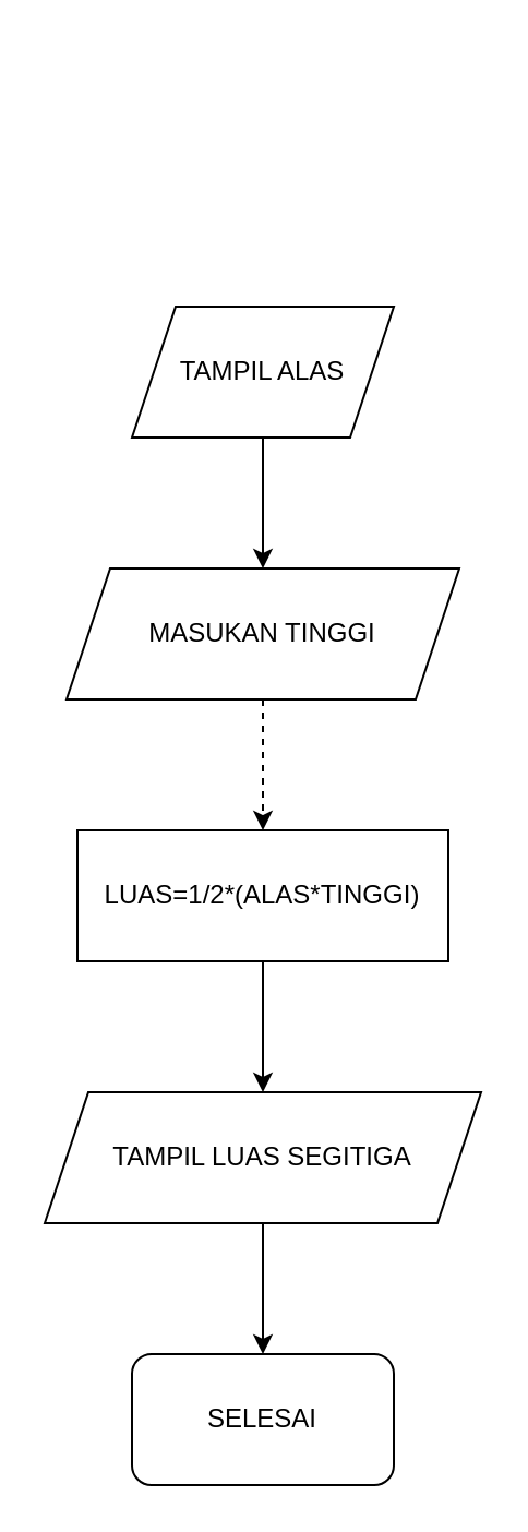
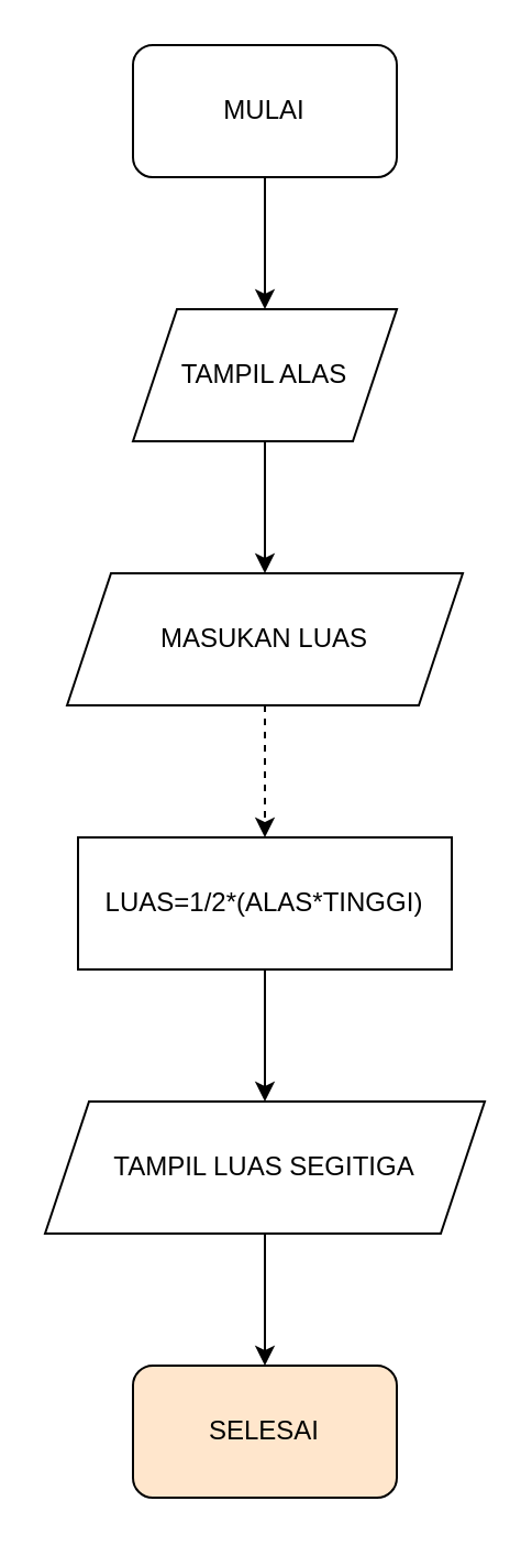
  <mxCell id="0" />
  <mxCell id="1" parent="0" />
+ <mxCell id="2" value="" style="edgeStyle=orthogonalEdgeStyle;rounded=0;orthogonalLoop=1;jettySize=auto;html=1;" edge="1" parent="1" source="3" target="5"><mxGeometry relative="1" as="geometry" /></mxCell>
+ <mxCell id="3" value="MULAI" style="rounded=1;whiteSpace=wrap;html=1;" vertex="1" parent="1"><mxGeometry x="60" y="20" width="120" height="60" as="geometry" /></mxCell>
  <mxCell id="4" value="" style="edgeStyle=orthogonalEdgeStyle;rounded=0;orthogonalLoop=1;jettySize=auto;html=1;" edge="1" parent="1" source="5" target="7"><mxGeometry relative="1" as="geometry" /></mxCell>
  <mxCell id="5" value="TAMPIL ALAS" style="shape=parallelogram;perimeter=parallelogramPerimeter;whiteSpace=wrap;html=1;fixedSize=1;" vertex="1" parent="1"><mxGeometry x="60" y="140" width="120" height="60" as="geometry" /></mxCell>
  <mxCell id="6" value="" style="edgeStyle=orthogonalEdgeStyle;rounded=0;orthogonalLoop=1;jettySize=auto;html=1;dashed=1;" edge="1" parent="1" source="7" target="9"><mxGeometry relative="1" as="geometry" /></mxCell>
- <mxCell id="7" value="MASUKAN TINGGI" style="shape=parallelogram;perimeter=parallelogramPerimeter;whiteSpace=wrap;html=1;fixedSize=1;" vertex="1" parent="1"><mxGeometry x="30" y="260" width="180" height="60" as="geometry" /></mxCell>
+ <mxCell id="7" value="MASUKAN LUAS" style="shape=parallelogram;perimeter=parallelogramPerimeter;whiteSpace=wrap;html=1;fixedSize=1;" vertex="1" parent="1"><mxGeometry x="30" y="260" width="180" height="60" as="geometry" /></mxCell>
  <mxCell id="8" value="" style="edgeStyle=orthogonalEdgeStyle;rounded=0;orthogonalLoop=1;jettySize=auto;html=1;" edge="1" parent="1" source="9" target="11"><mxGeometry relative="1" as="geometry" /></mxCell>
  <mxCell id="9" value="LUAS=1/2*(ALAS*TINGGI)" style="rounded=0;whiteSpace=wrap;html=1;" vertex="1" parent="1"><mxGeometry x="35" y="380" width="170" height="60" as="geometry" /></mxCell>
  <mxCell id="10" value="" style="edgeStyle=orthogonalEdgeStyle;rounded=0;orthogonalLoop=1;jettySize=auto;html=1;" edge="1" parent="1" source="11" target="12"><mxGeometry relative="1" as="geometry" /></mxCell>
  <mxCell id="11" value="TAMPIL LUAS SEGITIGA" style="shape=parallelogram;perimeter=parallelogramPerimeter;whiteSpace=wrap;html=1;fixedSize=1;" vertex="1" parent="1"><mxGeometry x="20" y="500" width="200" height="60" as="geometry" /></mxCell>
- <mxCell id="12" value="SELESAI" style="rounded=1;whiteSpace=wrap;html=1;" vertex="1" parent="1"><mxGeometry x="60" y="620" width="120" height="60" as="geometry" /></mxCell>
+ <mxCell id="12" value="SELESAI" style="rounded=1;whiteSpace=wrap;html=1;fillColor=#ffe6cc;" vertex="1" parent="1"><mxGeometry x="60" y="620" width="120" height="60" as="geometry" /></mxCell>
